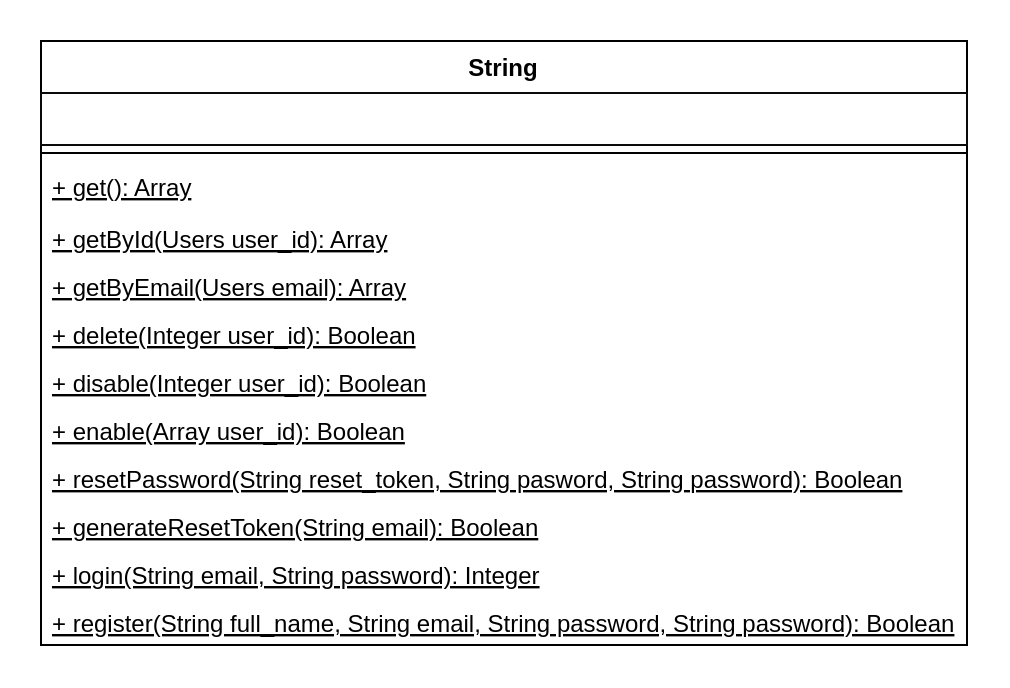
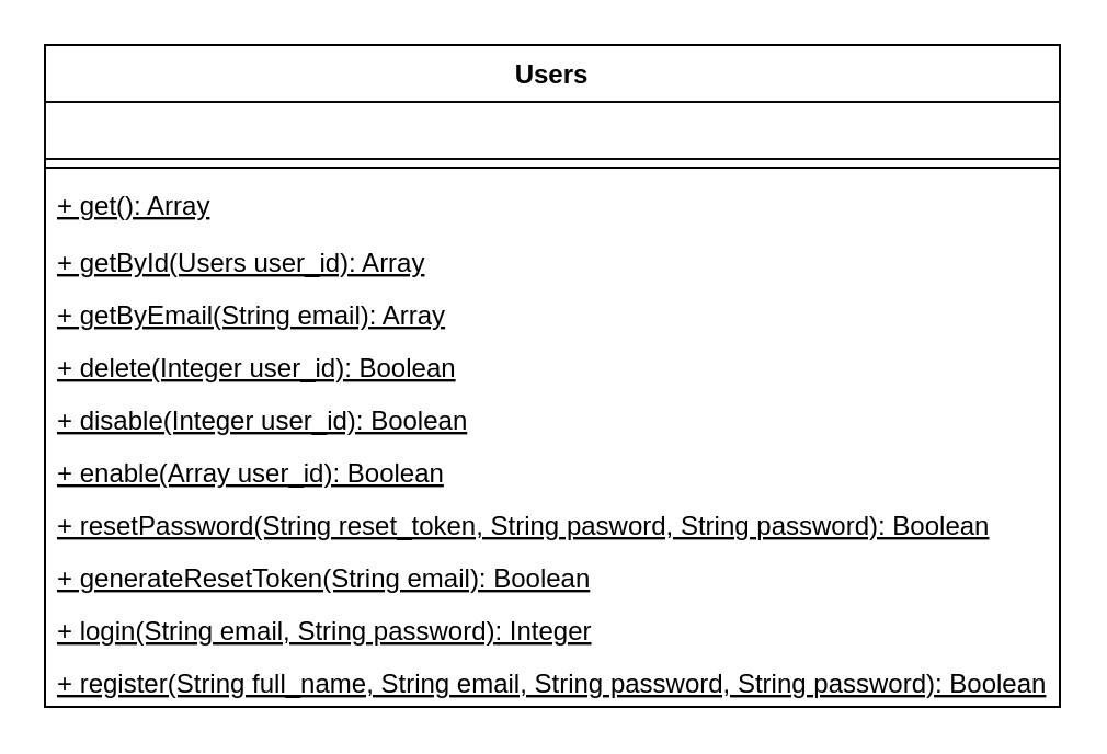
  <mxCell id="0" />
  <mxCell id="1" parent="0" />
- <mxCell id="2" value="String" style="swimlane;fontStyle=1;align=center;verticalAlign=top;childLayout=stackLayout;horizontal=1;startSize=26;horizontalStack=0;resizeParent=1;resizeParentMax=0;resizeLast=0;collapsible=1;marginBottom=0;" vertex="1" parent="1"><mxGeometry x="20" y="20" width="463" height="302" as="geometry" /></mxCell>
+ <mxCell id="2" value="Users" style="swimlane;fontStyle=1;align=center;verticalAlign=top;childLayout=stackLayout;horizontal=1;startSize=26;horizontalStack=0;resizeParent=1;resizeParentMax=0;resizeLast=0;collapsible=1;marginBottom=0;" vertex="1" parent="1"><mxGeometry x="20" y="20" width="463" height="302" as="geometry" /></mxCell>
  <mxCell id="3" value="" style="text;strokeColor=#0A0A0A;fillColor=none;align=left;verticalAlign=top;spacingLeft=4;spacingRight=4;overflow=hidden;rotatable=0;points=[[0,0.5],[1,0.5]];portConstraint=eastwest;fontStyle=4" vertex="1" parent="2"><mxGeometry y="26" width="463" height="26" as="geometry" /></mxCell>
  <mxCell id="4" value="" style="line;strokeWidth=1;fillColor=none;align=left;verticalAlign=middle;spacingTop=-1;spacingLeft=3;spacingRight=3;rotatable=0;labelPosition=right;points=[];portConstraint=eastwest;" vertex="1" parent="2"><mxGeometry y="52" width="463" height="8" as="geometry" /></mxCell>
  <mxCell id="5" value="+ get(): Array" style="text;strokeColor=none;fillColor=none;align=left;verticalAlign=top;spacingLeft=4;spacingRight=4;overflow=hidden;rotatable=0;points=[[0,0.5],[1,0.5]];portConstraint=eastwest;fontStyle=4" vertex="1" parent="2"><mxGeometry y="60" width="463" height="26" as="geometry" /></mxCell>
  <mxCell id="6" value="+ getById(Users user_id): Array" style="text;strokeColor=none;fillColor=none;align=left;verticalAlign=top;spacingLeft=4;spacingRight=4;overflow=hidden;rotatable=0;points=[[0,0.5],[1,0.5]];portConstraint=eastwest;fontStyle=4" vertex="1" parent="2"><mxGeometry y="86" width="463" height="24" as="geometry" /></mxCell>
- <mxCell id="7" value="+ getByEmail(Users email): Array" style="text;strokeColor=none;fillColor=none;align=left;verticalAlign=top;spacingLeft=4;spacingRight=4;overflow=hidden;rotatable=0;points=[[0,0.5],[1,0.5]];portConstraint=eastwest;fontStyle=4" vertex="1" parent="2"><mxGeometry y="110" width="463" height="24" as="geometry" /></mxCell>
+ <mxCell id="7" value="+ getByEmail(String email): Array" style="text;strokeColor=none;fillColor=none;align=left;verticalAlign=top;spacingLeft=4;spacingRight=4;overflow=hidden;rotatable=0;points=[[0,0.5],[1,0.5]];portConstraint=eastwest;fontStyle=4" vertex="1" parent="2"><mxGeometry y="110" width="463" height="24" as="geometry" /></mxCell>
  <mxCell id="8" value="+ delete(Integer user_id): Boolean" style="text;strokeColor=none;fillColor=none;align=left;verticalAlign=top;spacingLeft=4;spacingRight=4;overflow=hidden;rotatable=0;points=[[0,0.5],[1,0.5]];portConstraint=eastwest;fontStyle=4" vertex="1" parent="2"><mxGeometry y="134" width="463" height="24" as="geometry" /></mxCell>
  <mxCell id="9" value="+ disable(Integer user_id): Boolean" style="text;strokeColor=none;fillColor=none;align=left;verticalAlign=top;spacingLeft=4;spacingRight=4;overflow=hidden;rotatable=0;points=[[0,0.5],[1,0.5]];portConstraint=eastwest;fontStyle=4" vertex="1" parent="2"><mxGeometry y="158" width="463" height="24" as="geometry" /></mxCell>
  <mxCell id="10" value="+ enable(Array user_id): Boolean" style="text;strokeColor=none;fillColor=none;align=left;verticalAlign=top;spacingLeft=4;spacingRight=4;overflow=hidden;rotatable=0;points=[[0,0.5],[1,0.5]];portConstraint=eastwest;fontStyle=4" vertex="1" parent="2"><mxGeometry y="182" width="463" height="24" as="geometry" /></mxCell>
  <mxCell id="11" value="+ resetPassword(String reset_token, String pasword, String password): Boolean" style="text;strokeColor=none;fillColor=none;align=left;verticalAlign=top;spacingLeft=4;spacingRight=4;overflow=hidden;rotatable=0;points=[[0,0.5],[1,0.5]];portConstraint=eastwest;fontStyle=4" vertex="1" parent="2"><mxGeometry y="206" width="463" height="24" as="geometry" /></mxCell>
  <mxCell id="12" value="+ generateResetToken(String email): Boolean" style="text;strokeColor=none;fillColor=none;align=left;verticalAlign=top;spacingLeft=4;spacingRight=4;overflow=hidden;rotatable=0;points=[[0,0.5],[1,0.5]];portConstraint=eastwest;fontStyle=4" vertex="1" parent="2"><mxGeometry y="230" width="463" height="24" as="geometry" /></mxCell>
  <mxCell id="13" value="+ login(String email, String password): Integer" style="text;strokeColor=none;fillColor=none;align=left;verticalAlign=top;spacingLeft=4;spacingRight=4;overflow=hidden;rotatable=0;points=[[0,0.5],[1,0.5]];portConstraint=eastwest;fontStyle=4" vertex="1" parent="2"><mxGeometry y="254" width="463" height="24" as="geometry" /></mxCell>
  <mxCell id="14" value="+ register(String full_name, String email, String password, String password): Boolean" style="text;strokeColor=none;fillColor=none;align=left;verticalAlign=top;spacingLeft=4;spacingRight=4;overflow=hidden;rotatable=0;points=[[0,0.5],[1,0.5]];portConstraint=eastwest;fontStyle=4" vertex="1" parent="2"><mxGeometry y="278" width="463" height="24" as="geometry" /></mxCell>
